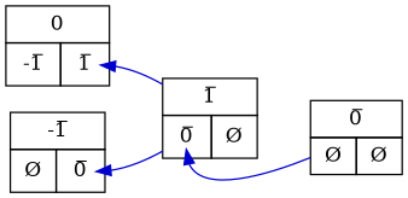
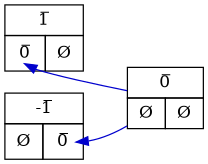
  digraph {
    rankdir=LR
    node [margin=0 shape=none]
    edge [color=blue3 dir=back tailport="0,1"]
-   n1 [label=<<TABLE BORDER="0" CELLBORDER="1" CELLSPACING="0" CELLPADDING="4">          <TR><TD COLSPAN="2">0</TD></TR>          <TR><TD PORT="L"> <TABLE BORDER="0" CELLBORDER="0" CELLPADDING="0"><TR><TD PORT="-1,1"> -1̅ </TD> &nbsp; </TR></TABLE> </TD><TD PORT="R"> <TABLE BORDER="0" CELLBORDER="0" CELLPADDING="0"><TR><TD PORT="1,1"> 1̅ </TD> &nbsp; </TR></TABLE> </TD></TR>          </TABLE>>]
    n2 [label=<<TABLE BORDER="0" CELLBORDER="1" CELLSPACING="0" CELLPADDING="4">          <TR><TD COLSPAN="2">1̅</TD></TR>          <TR><TD PORT="L"> <TABLE BORDER="0" CELLBORDER="0" CELLPADDING="0"><TR><TD PORT="0,1"> 0̅ </TD> &nbsp; </TR></TABLE> </TD><TD PORT="R"> Ø </TD></TR>          </TABLE>>]
    n3 [label=<<TABLE BORDER="0" CELLBORDER="1" CELLSPACING="0" CELLPADDING="4">          <TR><TD COLSPAN="2">-1̅</TD></TR>          <TR><TD PORT="L"> Ø </TD><TD PORT="R"> <TABLE BORDER="0" CELLBORDER="0" CELLPADDING="0"><TR><TD PORT="0,1"> 0̅ </TD> &nbsp; </TR></TABLE> </TD></TR>          </TABLE>>]
    n4 [label=<<TABLE BORDER="0" CELLBORDER="1" CELLSPACING="0" CELLPADDING="4">          <TR><TD COLSPAN="2">0̅</TD></TR>          <TR><TD PORT="L"> Ø </TD><TD PORT="R"> Ø </TD></TR>          </TABLE>>]
-   n1 -> n2 [tailport="1,1"]
    n2 -> n4
-   n3 -> n2
+   n3 -> n4
  }
